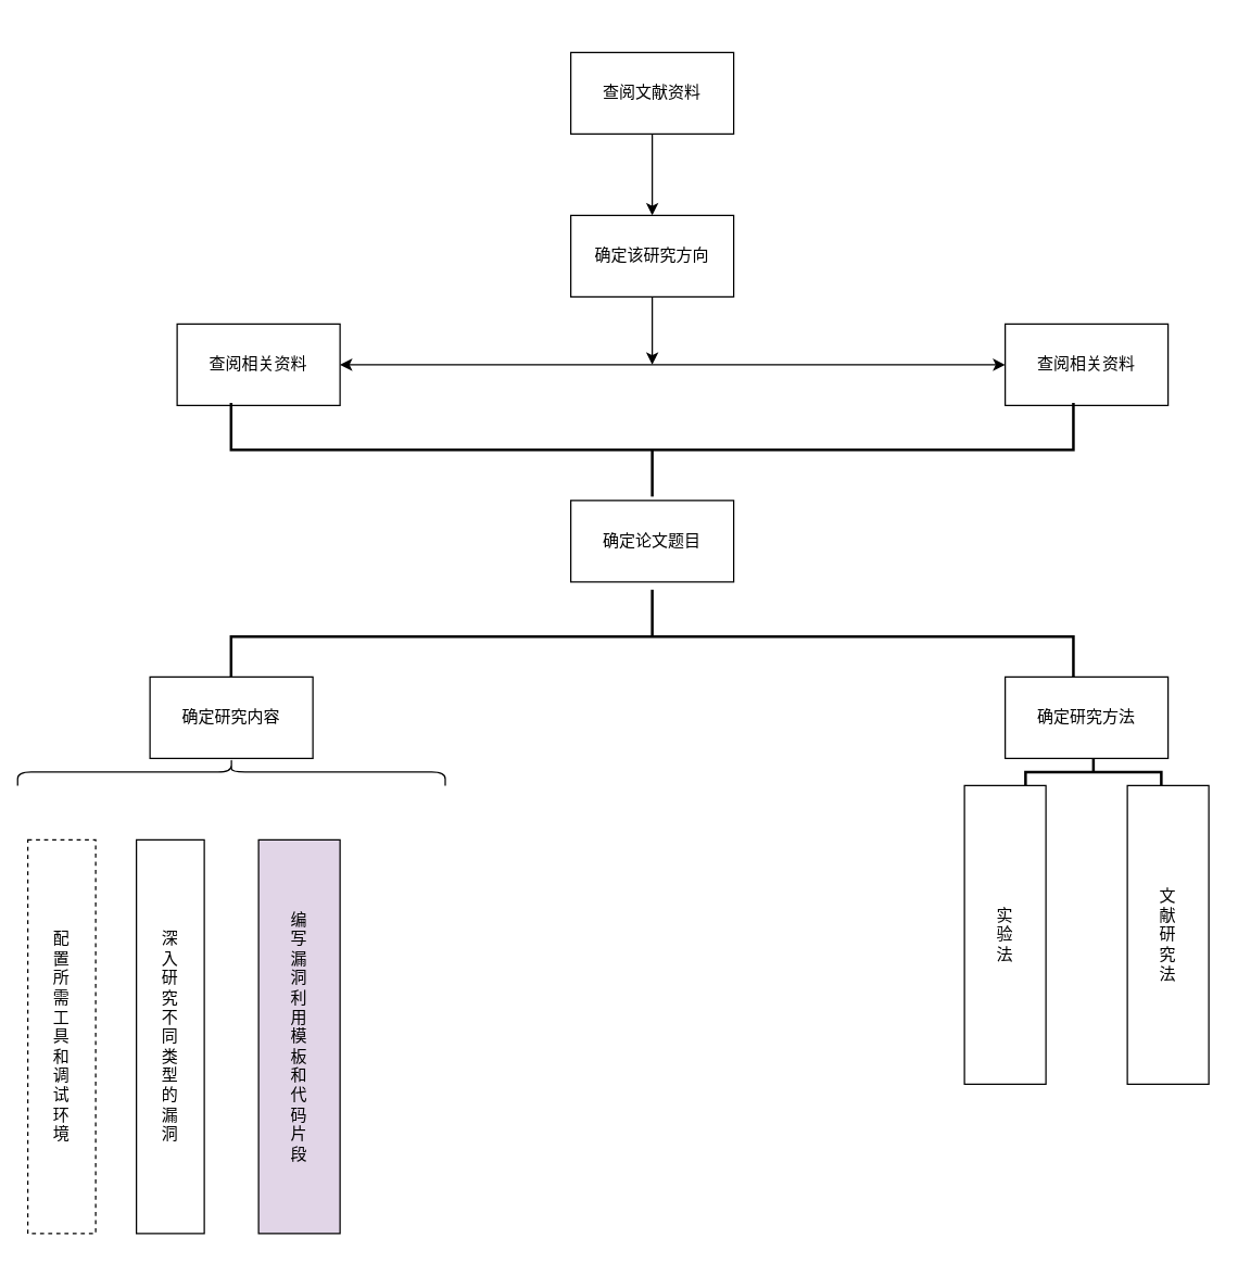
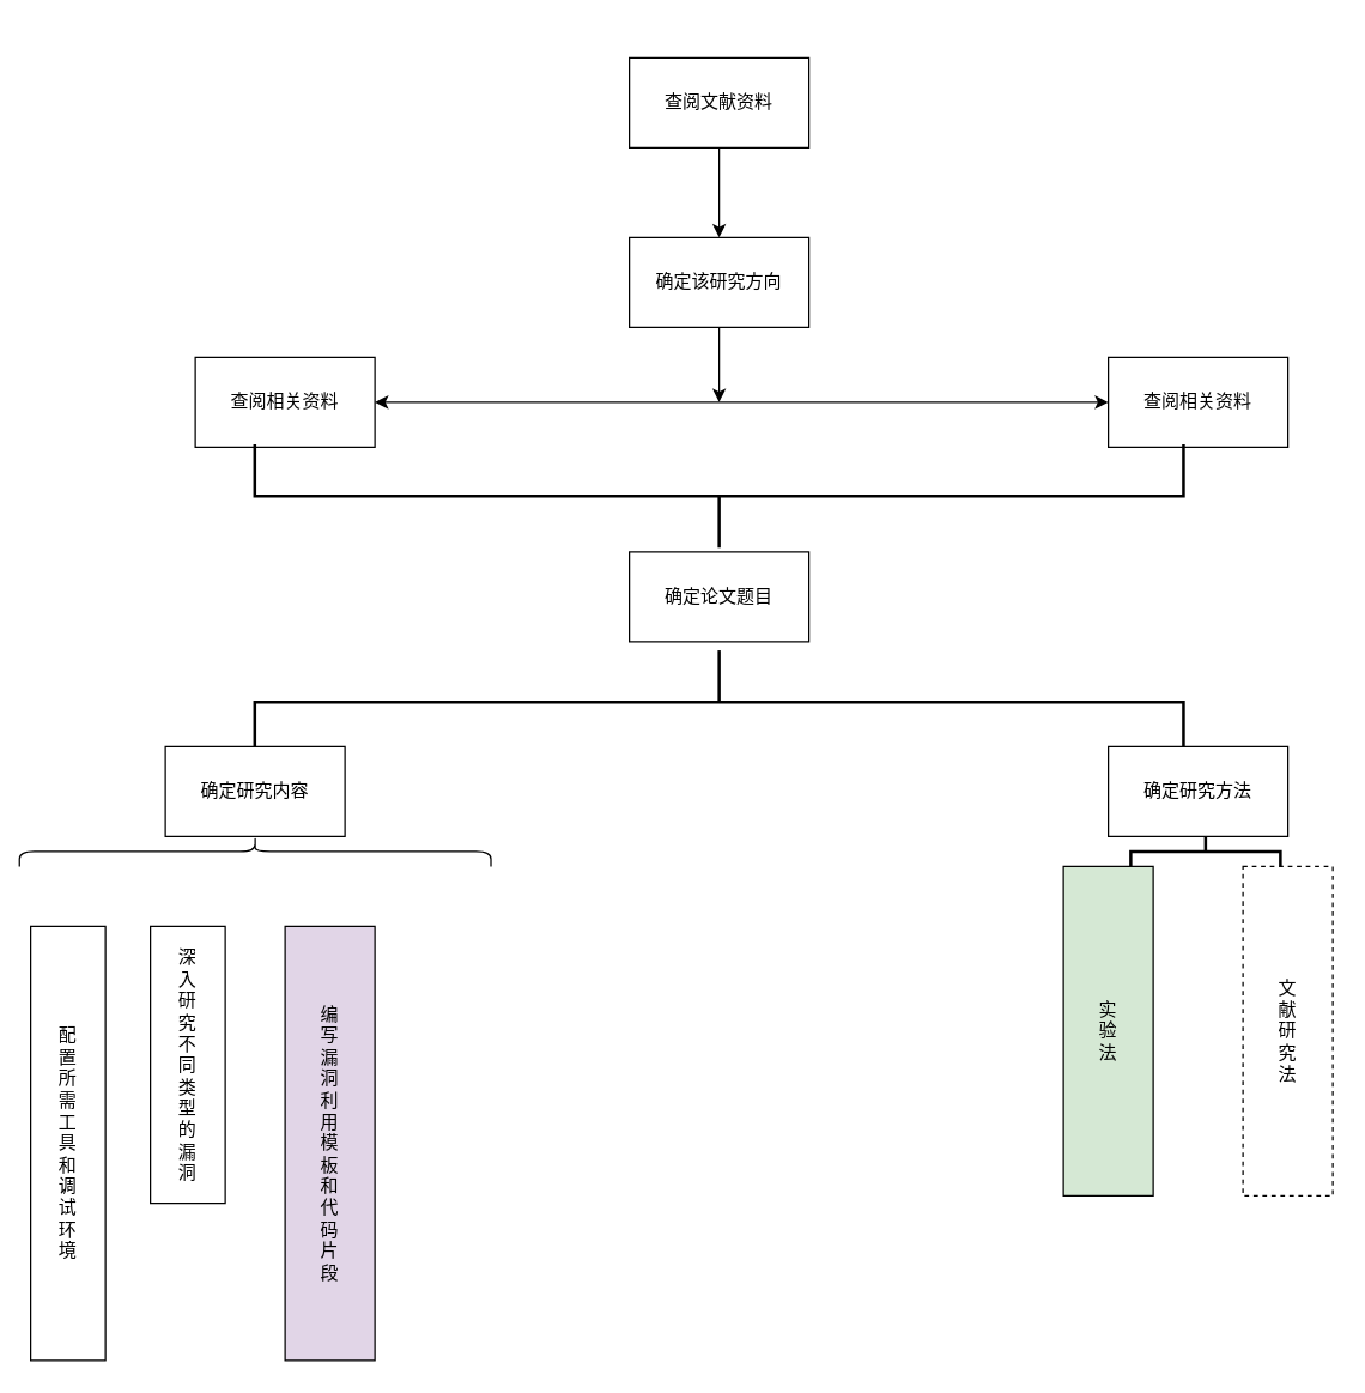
  <mxCell id="0" />
  <mxCell id="1" parent="0" />
  <mxCell id="2" value="查阅文献资料" style="rounded=0;whiteSpace=wrap;html=1;" vertex="1" parent="1"><mxGeometry x="420" y="38" width="120" height="60" as="geometry" /></mxCell>
  <mxCell id="3" value="" style="endArrow=classic;html=1;rounded=0;exitX=0.5;exitY=1;exitDx=0;exitDy=0;" edge="1" parent="1" source="2"><mxGeometry width="50" height="50" relative="1" as="geometry"><mxPoint x="460" y="338" as="sourcePoint" /><mxPoint x="480" y="158" as="targetPoint" /></mxGeometry></mxCell>
  <mxCell id="4" value="确定该研究方向" style="rounded=0;whiteSpace=wrap;html=1;" vertex="1" parent="1"><mxGeometry x="420" y="158" width="120" height="60" as="geometry" /></mxCell>
  <mxCell id="5" value="查阅相关资料" style="rounded=0;whiteSpace=wrap;html=1;" vertex="1" parent="1"><mxGeometry x="130" y="238" width="120" height="60" as="geometry" /></mxCell>
  <mxCell id="6" value="查阅相关资料" style="rounded=0;whiteSpace=wrap;html=1;" vertex="1" parent="1"><mxGeometry x="740" y="238" width="120" height="60" as="geometry" /></mxCell>
  <mxCell id="7" value="" style="endArrow=classic;startArrow=classic;html=1;rounded=0;exitX=1;exitY=0.5;exitDx=0;exitDy=0;entryX=0;entryY=0.5;entryDx=0;entryDy=0;" edge="1" parent="1" source="5" target="6"><mxGeometry width="50" height="50" relative="1" as="geometry"><mxPoint x="480" y="308" as="sourcePoint" /><mxPoint x="530" y="258" as="targetPoint" /></mxGeometry></mxCell>
  <mxCell id="8" value="" style="endArrow=classic;html=1;rounded=0;exitX=0.5;exitY=1;exitDx=0;exitDy=0;" edge="1" parent="1" source="4"><mxGeometry width="50" height="50" relative="1" as="geometry"><mxPoint x="250" y="408" as="sourcePoint" /><mxPoint x="480" y="268" as="targetPoint" /></mxGeometry></mxCell>
  <mxCell id="9" value="" style="strokeWidth=2;html=1;shape=mxgraph.flowchart.annotation_2;align=left;labelPosition=right;pointerEvents=1;rotation=-90;" vertex="1" parent="1"><mxGeometry x="445.5" y="20.38" width="69" height="620.5" as="geometry" /></mxCell>
  <mxCell id="10" value="确定论文题目" style="rounded=0;whiteSpace=wrap;html=1;" vertex="1" parent="1"><mxGeometry x="420" y="368" width="120" height="60" as="geometry" /></mxCell>
  <mxCell id="11" value="" style="strokeWidth=2;html=1;shape=mxgraph.flowchart.annotation_2;align=left;labelPosition=right;pointerEvents=1;rotation=90;" vertex="1" parent="1"><mxGeometry x="445.5" y="158" width="69" height="620.5" as="geometry" /></mxCell>
  <mxCell id="12" value="确定研究内容" style="rounded=0;whiteSpace=wrap;html=1;" vertex="1" parent="1"><mxGeometry x="110" y="498" width="120" height="60" as="geometry" /></mxCell>
  <mxCell id="13" value="确定研究方法" style="rounded=0;whiteSpace=wrap;html=1;" vertex="1" parent="1"><mxGeometry x="740" y="498" width="120" height="60" as="geometry" /></mxCell>
- <mxCell id="14" value="&lt;div style=&quot;&quot;&gt;&lt;span style=&quot;background-color: initial;&quot;&gt;实&lt;/span&gt;&lt;/div&gt;&lt;div style=&quot;&quot;&gt;&lt;span style=&quot;background-color: initial;&quot;&gt;验&lt;/span&gt;&lt;/div&gt;&lt;div style=&quot;&quot;&gt;&lt;span style=&quot;background-color: initial;&quot;&gt;法&lt;/span&gt;&lt;/div&gt;" style="rounded=0;whiteSpace=wrap;html=1;align=center;" vertex="1" parent="1"><mxGeometry x="710" y="578" width="60" height="220" as="geometry" /></mxCell>
- <mxCell id="15" value="&lt;div style=&quot;&quot;&gt;文&lt;/div&gt;&lt;div style=&quot;&quot;&gt;献&lt;/div&gt;&lt;div style=&quot;&quot;&gt;研&lt;/div&gt;&lt;div style=&quot;&quot;&gt;究&lt;/div&gt;&lt;div style=&quot;&quot;&gt;法&lt;/div&gt;" style="rounded=0;whiteSpace=wrap;html=1;align=center;" vertex="1" parent="1"><mxGeometry x="830" y="578" width="60" height="220" as="geometry" /></mxCell>
+ <mxCell id="14" value="&lt;div style=&quot;&quot;&gt;&lt;span style=&quot;background-color: initial;&quot;&gt;实&lt;/span&gt;&lt;/div&gt;&lt;div style=&quot;&quot;&gt;&lt;span style=&quot;background-color: initial;&quot;&gt;验&lt;/span&gt;&lt;/div&gt;&lt;div style=&quot;&quot;&gt;&lt;span style=&quot;background-color: initial;&quot;&gt;法&lt;/span&gt;&lt;/div&gt;" style="rounded=0;whiteSpace=wrap;html=1;align=center;fillColor=#d5e8d4;" vertex="1" parent="1"><mxGeometry x="710" y="578" width="60" height="220" as="geometry" /></mxCell>
+ <mxCell id="15" value="&lt;div style=&quot;&quot;&gt;文&lt;/div&gt;&lt;div style=&quot;&quot;&gt;献&lt;/div&gt;&lt;div style=&quot;&quot;&gt;研&lt;/div&gt;&lt;div style=&quot;&quot;&gt;究&lt;/div&gt;&lt;div style=&quot;&quot;&gt;法&lt;/div&gt;" style="rounded=0;whiteSpace=wrap;html=1;align=center;dashed=1;" vertex="1" parent="1"><mxGeometry x="830" y="578" width="60" height="220" as="geometry" /></mxCell>
  <mxCell id="16" value="" style="strokeWidth=2;html=1;shape=mxgraph.flowchart.annotation_2;align=left;labelPosition=right;pointerEvents=1;rotation=90;" vertex="1" parent="1"><mxGeometry x="795" y="518" width="20" height="100" as="geometry" /></mxCell>
  <mxCell id="17" value="" style="shape=curlyBracket;whiteSpace=wrap;html=1;rounded=1;flipH=1;labelPosition=right;verticalLabelPosition=middle;align=left;verticalAlign=middle;rotation=-90;" vertex="1" parent="1"><mxGeometry x="160" y="410.5" width="20" height="315" as="geometry" /></mxCell>
- <mxCell id="18" value="配&lt;div&gt;置&lt;/div&gt;&lt;div&gt;所&lt;/div&gt;&lt;div&gt;需&lt;/div&gt;&lt;div&gt;工&lt;/div&gt;&lt;div&gt;具&lt;/div&gt;&lt;div&gt;和&lt;/div&gt;&lt;div&gt;调&lt;/div&gt;&lt;div&gt;试&lt;/div&gt;&lt;div&gt;环&lt;/div&gt;&lt;div&gt;境&lt;/div&gt;" style="rounded=0;whiteSpace=wrap;html=1;dashed=1;" vertex="1" parent="1"><mxGeometry x="20" y="618" width="50" height="290" as="geometry" /></mxCell>
- <mxCell id="19" value="深&lt;div&gt;入&lt;/div&gt;&lt;div&gt;研&lt;/div&gt;&lt;div&gt;究&lt;/div&gt;&lt;div&gt;不&lt;/div&gt;&lt;div&gt;同&lt;/div&gt;&lt;div&gt;类&lt;/div&gt;&lt;div&gt;型&lt;/div&gt;&lt;div&gt;的&lt;/div&gt;&lt;div&gt;漏&lt;/div&gt;&lt;div&gt;洞&lt;/div&gt;" style="rounded=0;whiteSpace=wrap;html=1;" vertex="1" parent="1"><mxGeometry x="100" y="618" width="50" height="290" as="geometry" /></mxCell>
+ <mxCell id="18" value="配&lt;div&gt;置&lt;/div&gt;&lt;div&gt;所&lt;/div&gt;&lt;div&gt;需&lt;/div&gt;&lt;div&gt;工&lt;/div&gt;&lt;div&gt;具&lt;/div&gt;&lt;div&gt;和&lt;/div&gt;&lt;div&gt;调&lt;/div&gt;&lt;div&gt;试&lt;/div&gt;&lt;div&gt;环&lt;/div&gt;&lt;div&gt;境&lt;/div&gt;" style="rounded=0;whiteSpace=wrap;html=1;" vertex="1" parent="1"><mxGeometry x="20" y="618" width="50" height="290" as="geometry" /></mxCell>
+ <mxCell id="19" value="深&lt;div&gt;入&lt;/div&gt;&lt;div&gt;研&lt;/div&gt;&lt;div&gt;究&lt;/div&gt;&lt;div&gt;不&lt;/div&gt;&lt;div&gt;同&lt;/div&gt;&lt;div&gt;类&lt;/div&gt;&lt;div&gt;型&lt;/div&gt;&lt;div&gt;的&lt;/div&gt;&lt;div&gt;漏&lt;/div&gt;&lt;div&gt;洞&lt;/div&gt;" style="rounded=0;whiteSpace=wrap;html=1;" vertex="1" parent="1"><mxGeometry x="100" y="618" width="50" height="185" as="geometry" /></mxCell>
  <mxCell id="20" value="编&lt;div&gt;写&lt;/div&gt;&lt;div&gt;漏&lt;/div&gt;&lt;div&gt;洞&lt;/div&gt;&lt;div&gt;利&lt;/div&gt;&lt;div&gt;用&lt;/div&gt;&lt;div&gt;模&lt;/div&gt;&lt;div&gt;板&lt;/div&gt;&lt;div&gt;和&lt;/div&gt;&lt;div&gt;代&lt;/div&gt;&lt;div&gt;码&lt;/div&gt;&lt;div&gt;片&lt;/div&gt;&lt;div&gt;段&lt;/div&gt;" style="rounded=0;whiteSpace=wrap;html=1;fillColor=#e1d5e7;" vertex="1" parent="1"><mxGeometry x="190" y="618" width="60" height="290" as="geometry" /></mxCell>
